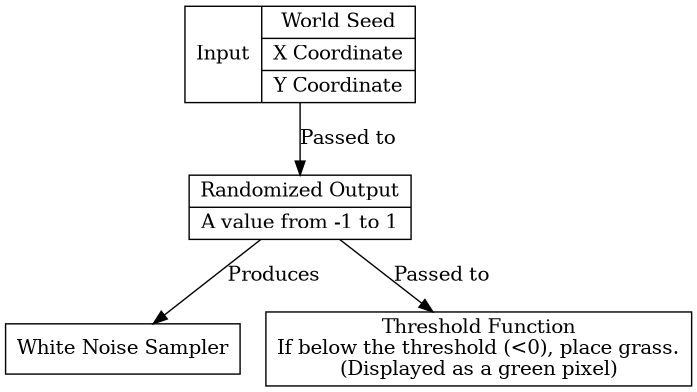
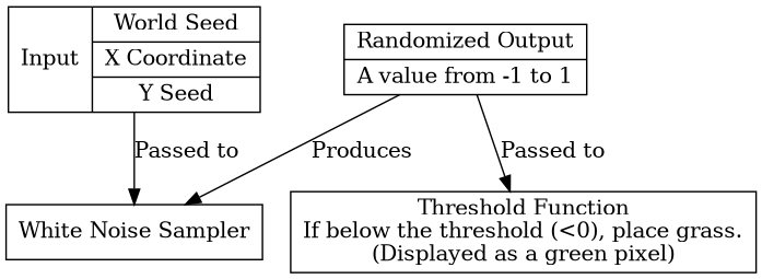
  digraph {
    node [shape=record]
-   n1 [label="Input|{World Seed|X Coordinate|Y Coordinate}"]
+   n1 [label="Input|{World Seed|X Coordinate|Y Seed}"]
    n2 [label="White Noise Sampler"]
    n3 [label="{Randomized Output|A value from -1 to 1}"]
    n4 [label="Threshold Function\nIf below the threshold (\<0), place grass.\n(Displayed as a green pixel)"]
-   n1 -> n3 [label="Passed to"]
+   n1 -> n2 [label="Passed to"]
    n3 -> n2 [label=Produces]
    n3 -> n4 [label="Passed to"]
  }
